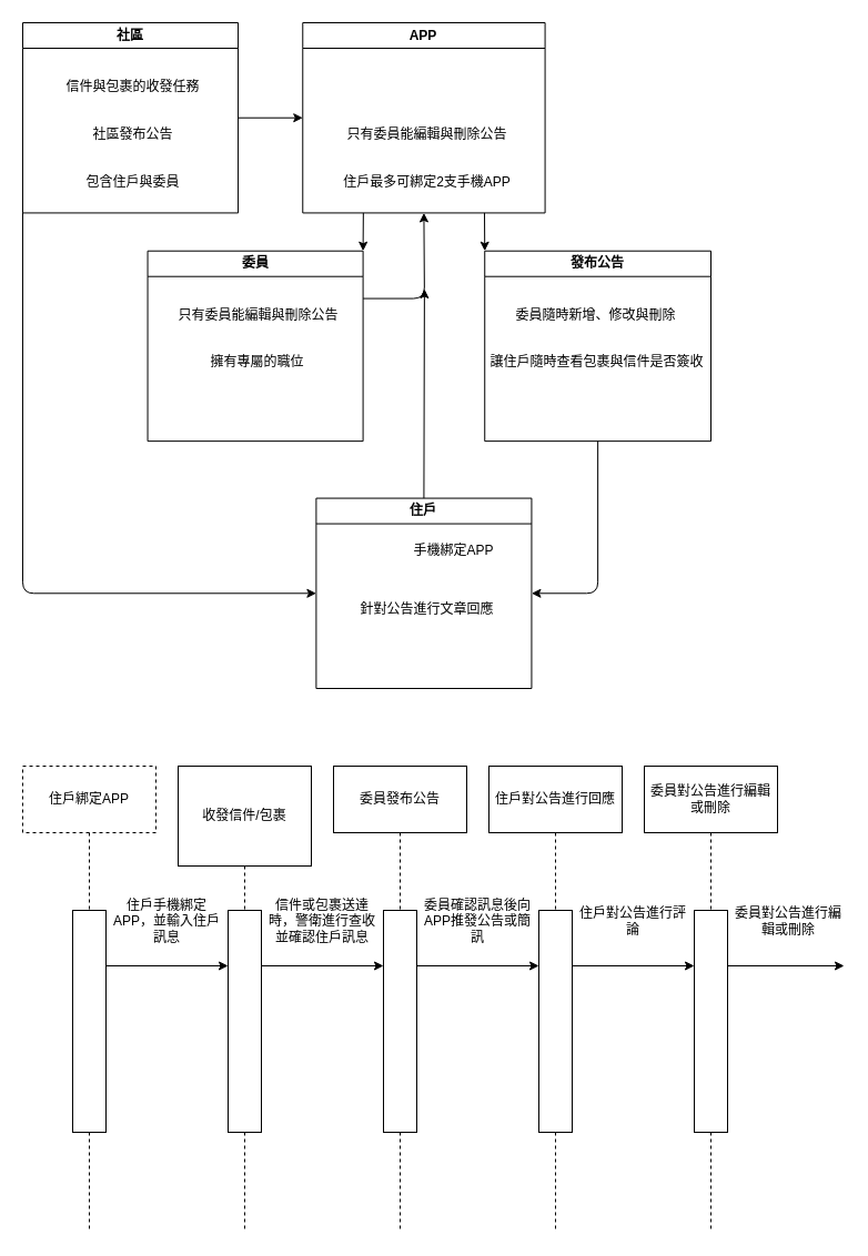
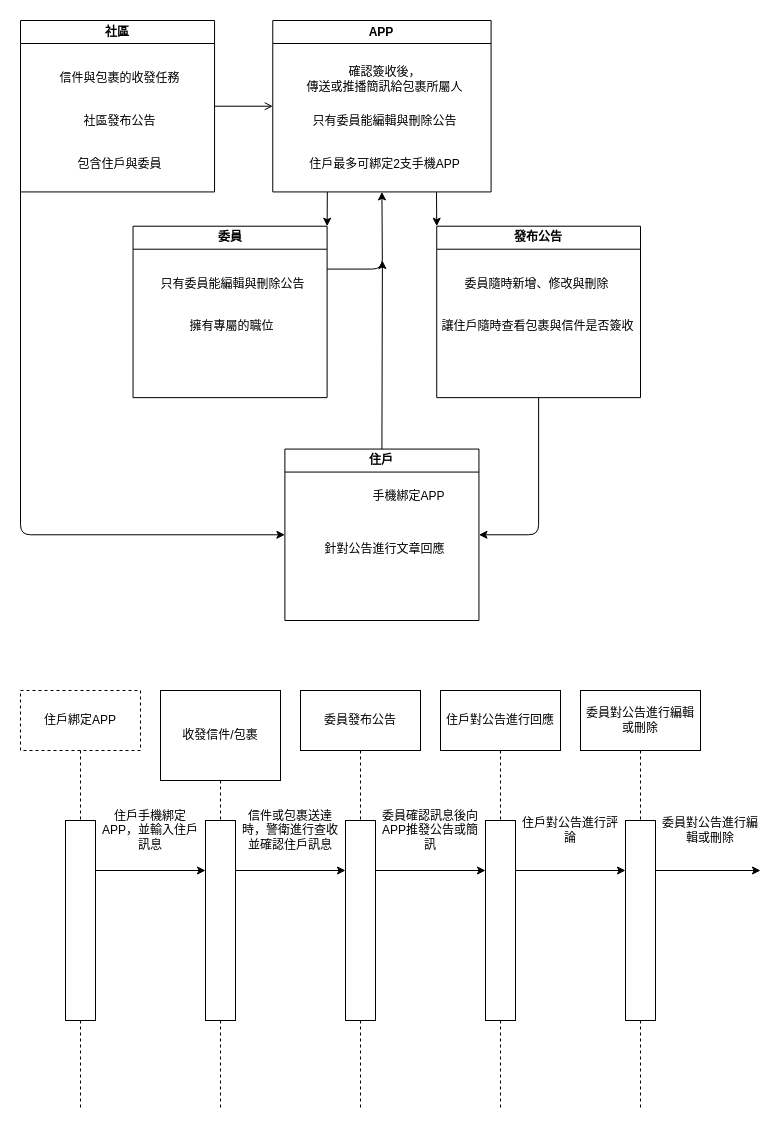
  <mxCell id="0" />
  <mxCell id="1" parent="0" />
  <mxCell id="2" value="" style="group" parent="1" vertex="1" connectable="0"><mxGeometry x="20" y="20" width="620" height="600" as="geometry" /></mxCell>
  <mxCell id="3" value="發布公告" style="swimlane;whiteSpace=wrap;html=1;fillColor=none;" parent="2" vertex="1"><mxGeometry x="416.244" y="205.714" width="203.756" height="171.429" as="geometry" /></mxCell>
  <mxCell id="4" value="委員隨時新增、修改與刪除" style="text;html=1;align=center;verticalAlign=middle;resizable=0;points=[];autosize=1;strokeColor=none;fillColor=none;" parent="3" vertex="1"><mxGeometry x="14.554" y="42.857" width="170" height="30" as="geometry" /></mxCell>
  <mxCell id="5" value="讓住戶隨時查看包裹與信件是否簽收" style="text;html=1;align=center;verticalAlign=middle;resizable=0;points=[];autosize=1;strokeColor=none;fillColor=none;" parent="3" vertex="1"><mxGeometry x="-9.703" y="85.714" width="220" height="30" as="geometry" /></mxCell>
  <mxCell id="6" value="社區" style="swimlane;whiteSpace=wrap;html=1;fillColor=none;" parent="2" vertex="1"><mxGeometry width="194.053" height="171.429" as="geometry" /></mxCell>
  <mxCell id="7" value="信件與包裹的收發任務" style="text;html=1;align=center;verticalAlign=middle;resizable=0;points=[];autosize=1;strokeColor=none;fillColor=none;" parent="6" vertex="1"><mxGeometry x="29.108" y="42.857" width="140" height="30" as="geometry" /></mxCell>
  <mxCell id="8" value="社區發布公告" style="text;html=1;align=center;verticalAlign=middle;resizable=0;points=[];autosize=1;strokeColor=none;fillColor=none;" parent="6" vertex="1"><mxGeometry x="48.513" y="85.714" width="100" height="30" as="geometry" /></mxCell>
  <mxCell id="9" value="包含住戶與委員" style="text;html=1;align=center;verticalAlign=middle;resizable=0;points=[];autosize=1;strokeColor=none;fillColor=none;" parent="6" vertex="1"><mxGeometry x="43.662" y="128.571" width="110" height="30" as="geometry" /></mxCell>
  <mxCell id="10" style="edgeStyle=none;html=1;exitX=0.5;exitY=0;exitDx=0;exitDy=0;" parent="2" source="11" edge="1"><mxGeometry relative="1" as="geometry"><mxPoint x="361.909" y="240" as="targetPoint" /></mxGeometry></mxCell>
  <mxCell id="11" value="住戶" style="swimlane;whiteSpace=wrap;html=1;fillColor=none;" parent="2" vertex="1"><mxGeometry x="264.397" y="428.571" width="194.053" height="171.429" as="geometry" /></mxCell>
  <mxCell id="12" value="針對公告進行文章回應" style="text;html=1;align=center;verticalAlign=middle;resizable=0;points=[];autosize=1;strokeColor=none;fillColor=none;" parent="11" vertex="1"><mxGeometry x="29.108" y="85.714" width="140" height="30" as="geometry" /></mxCell>
  <mxCell id="13" value="手機綁定APP" style="text;html=1;align=center;verticalAlign=middle;resizable=0;points=[];autosize=1;strokeColor=none;fillColor=none;" parent="11" vertex="1"><mxGeometry x="73.513" y="32.857" width="100" height="30" as="geometry" /></mxCell>
  <mxCell id="14" style="edgeStyle=none;html=1;exitX=0.5;exitY=1;exitDx=0;exitDy=0;entryX=1;entryY=0.5;entryDx=0;entryDy=0;" parent="2" source="3" target="11" edge="1"><mxGeometry relative="1" as="geometry"><Array as="points"><mxPoint x="518.122" y="514.286" /></Array></mxGeometry></mxCell>
  <mxCell id="15" style="edgeStyle=none;html=1;exitX=0;exitY=1;exitDx=0;exitDy=0;entryX=0;entryY=0.5;entryDx=0;entryDy=0;" parent="2" source="6" target="11" edge="1"><mxGeometry relative="1" as="geometry"><Array as="points"><mxPoint y="514.286" /></Array></mxGeometry></mxCell>
  <mxCell id="16" value="委員" style="swimlane;whiteSpace=wrap;html=1;fillColor=none;" parent="2" vertex="1"><mxGeometry x="112.551" y="205.714" width="194.053" height="171.429" as="geometry" /></mxCell>
  <mxCell id="17" value="只有委員能編輯與刪除公告" style="text;html=1;align=center;verticalAlign=middle;resizable=0;points=[];autosize=1;strokeColor=none;fillColor=none;" parent="16" vertex="1"><mxGeometry x="14.554" y="42.857" width="170" height="30" as="geometry" /></mxCell>
  <mxCell id="18" value="擁有專屬的職位" style="text;html=1;align=center;verticalAlign=middle;resizable=0;points=[];autosize=1;strokeColor=none;fillColor=none;" parent="16" vertex="1"><mxGeometry x="43.662" y="85.714" width="110" height="30" as="geometry" /></mxCell>
  <mxCell id="19" style="edgeStyle=none;html=1;exitX=0.25;exitY=1;exitDx=0;exitDy=0;entryX=1;entryY=0;entryDx=0;entryDy=0;" parent="2" source="21" target="16" edge="1"><mxGeometry relative="1" as="geometry" /></mxCell>
  <mxCell id="20" style="edgeStyle=none;html=1;exitX=0.75;exitY=1;exitDx=0;exitDy=0;entryX=0;entryY=0;entryDx=0;entryDy=0;" parent="2" source="21" target="3" edge="1"><mxGeometry relative="1" as="geometry" /></mxCell>
  <mxCell id="21" value="APP" style="swimlane;whiteSpace=wrap;html=1;fillColor=none;" parent="2" vertex="1"><mxGeometry x="252.269" width="218.31" height="171.429" as="geometry" /></mxCell>
+ <mxCell id="22" value="確認簽收後，&lt;br&gt;傳送或推播簡訊給包裹所屬人" style="text;html=1;align=center;verticalAlign=middle;resizable=0;points=[];autosize=1;strokeColor=none;fillColor=none;" parent="21" vertex="1"><mxGeometry x="21.831" y="38.571" width="180" height="40" as="geometry" /></mxCell>
  <mxCell id="23" value="只有委員能編輯與刪除公告" style="text;html=1;align=center;verticalAlign=middle;resizable=0;points=[];autosize=1;strokeColor=none;fillColor=none;" parent="21" vertex="1"><mxGeometry x="26.682" y="85.714" width="170" height="30" as="geometry" /></mxCell>
  <mxCell id="24" value="住戶最多可綁定2支手機APP" style="text;html=1;align=center;verticalAlign=middle;resizable=0;points=[];autosize=1;strokeColor=none;fillColor=none;" parent="21" vertex="1"><mxGeometry x="26.682" y="128.571" width="170" height="30" as="geometry" /></mxCell>
- <mxCell id="25" style="edgeStyle=none;html=1;exitX=1;exitY=0.5;exitDx=0;exitDy=0;entryX=0;entryY=0.5;entryDx=0;entryDy=0;" parent="2" source="6" target="21" edge="1"><mxGeometry relative="1" as="geometry" /></mxCell>
+ <mxCell id="25" style="edgeStyle=none;html=1;exitX=1;exitY=0.5;exitDx=0;exitDy=0;entryX=0;entryY=0.5;entryDx=0;entryDy=0;endArrow=open;" parent="2" source="6" target="21" edge="1"><mxGeometry relative="1" as="geometry" /></mxCell>
  <mxCell id="26" style="edgeStyle=none;html=1;exitX=1;exitY=0.25;exitDx=0;exitDy=0;entryX=0.5;entryY=1;entryDx=0;entryDy=0;" parent="2" source="16" target="21" edge="1"><mxGeometry relative="1" as="geometry"><Array as="points"><mxPoint x="361.909" y="248.571" /></Array></mxGeometry></mxCell>
  <mxCell id="27" style="edgeStyle=none;html=1;exitX=0.5;exitY=1;exitDx=0;exitDy=0;entryX=0.5;entryY=0;entryDx=0;entryDy=0;endArrow=none;endFill=0;dashed=1;" edge="1" parent="1" source="28" target="39"><mxGeometry relative="1" as="geometry" /></mxCell>
  <mxCell id="28" value="住戶綁定APP" style="rounded=0;whiteSpace=wrap;html=1;fillColor=none;dashed=1;" vertex="1" parent="1"><mxGeometry x="20" y="690" width="120" height="60" as="geometry" /></mxCell>
  <mxCell id="29" style="edgeStyle=none;html=1;exitX=0.5;exitY=1;exitDx=0;exitDy=0;entryX=0.5;entryY=0;entryDx=0;entryDy=0;dashed=1;endArrow=none;endFill=0;" edge="1" parent="1" source="30" target="42"><mxGeometry relative="1" as="geometry" /></mxCell>
  <mxCell id="30" value="收發信件/包裹" style="rounded=0;whiteSpace=wrap;html=1;fillColor=none;" vertex="1" parent="1"><mxGeometry x="160" y="690" width="120" height="90" as="geometry" /></mxCell>
  <mxCell id="31" style="edgeStyle=none;html=1;exitX=0.5;exitY=1;exitDx=0;exitDy=0;entryX=0.5;entryY=0;entryDx=0;entryDy=0;dashed=1;endArrow=none;endFill=0;" edge="1" parent="1" source="32" target="45"><mxGeometry relative="1" as="geometry" /></mxCell>
  <mxCell id="32" value="委員發布公告" style="rounded=0;whiteSpace=wrap;html=1;fillColor=none;" vertex="1" parent="1"><mxGeometry x="300" y="690" width="120" height="60" as="geometry" /></mxCell>
  <mxCell id="33" style="edgeStyle=none;html=1;exitX=0.5;exitY=1;exitDx=0;exitDy=0;entryX=0.5;entryY=0;entryDx=0;entryDy=0;dashed=1;endArrow=none;endFill=0;" edge="1" parent="1" source="34" target="48"><mxGeometry relative="1" as="geometry" /></mxCell>
  <mxCell id="34" value="住戶對公告進行回應" style="rounded=0;whiteSpace=wrap;html=1;fillColor=none;" vertex="1" parent="1"><mxGeometry x="440" y="690" width="120" height="60" as="geometry" /></mxCell>
  <mxCell id="35" style="edgeStyle=none;html=1;exitX=0.5;exitY=1;exitDx=0;exitDy=0;entryX=0.5;entryY=0;entryDx=0;entryDy=0;dashed=1;endArrow=none;endFill=0;" edge="1" parent="1" source="36" target="51"><mxGeometry relative="1" as="geometry" /></mxCell>
  <mxCell id="36" value="委員對公告進行編輯或刪除" style="rounded=0;whiteSpace=wrap;html=1;fillColor=none;" vertex="1" parent="1"><mxGeometry x="580" y="690" width="120" height="60" as="geometry" /></mxCell>
  <mxCell id="37" style="edgeStyle=none;html=1;exitX=0.5;exitY=1;exitDx=0;exitDy=0;dashed=1;endArrow=none;endFill=0;" edge="1" parent="1" source="39"><mxGeometry relative="1" as="geometry"><mxPoint x="80" y="1110" as="targetPoint" /></mxGeometry></mxCell>
  <mxCell id="38" style="edgeStyle=none;html=1;exitX=1;exitY=0.25;exitDx=0;exitDy=0;entryX=0;entryY=0.25;entryDx=0;entryDy=0;endArrow=classic;endFill=1;" edge="1" parent="1" source="39" target="42"><mxGeometry relative="1" as="geometry" /></mxCell>
  <mxCell id="39" value="" style="rounded=0;whiteSpace=wrap;html=1;fillColor=none;" vertex="1" parent="1"><mxGeometry x="65" y="820" width="30" height="200" as="geometry" /></mxCell>
  <mxCell id="40" style="edgeStyle=none;html=1;exitX=0.5;exitY=1;exitDx=0;exitDy=0;dashed=1;endArrow=none;endFill=0;" edge="1" parent="1" source="42"><mxGeometry relative="1" as="geometry"><mxPoint x="220" y="1110" as="targetPoint" /></mxGeometry></mxCell>
  <mxCell id="41" style="edgeStyle=none;html=1;exitX=1;exitY=0.25;exitDx=0;exitDy=0;entryX=0;entryY=0.25;entryDx=0;entryDy=0;endArrow=classic;endFill=1;" edge="1" parent="1" source="42" target="45"><mxGeometry relative="1" as="geometry" /></mxCell>
  <mxCell id="42" value="" style="rounded=0;whiteSpace=wrap;html=1;fillColor=none;" vertex="1" parent="1"><mxGeometry x="205" y="820" width="30" height="200" as="geometry" /></mxCell>
  <mxCell id="43" style="edgeStyle=none;html=1;exitX=0.5;exitY=1;exitDx=0;exitDy=0;dashed=1;endArrow=none;endFill=0;" edge="1" parent="1" source="45"><mxGeometry relative="1" as="geometry"><mxPoint x="360" y="1110" as="targetPoint" /></mxGeometry></mxCell>
  <mxCell id="44" style="edgeStyle=none;html=1;exitX=1;exitY=0.25;exitDx=0;exitDy=0;entryX=0;entryY=0.25;entryDx=0;entryDy=0;endArrow=classic;endFill=1;" edge="1" parent="1" source="45" target="48"><mxGeometry relative="1" as="geometry" /></mxCell>
  <mxCell id="45" value="" style="rounded=0;whiteSpace=wrap;html=1;fillColor=none;" vertex="1" parent="1"><mxGeometry x="345" y="820" width="30" height="200" as="geometry" /></mxCell>
  <mxCell id="46" style="edgeStyle=none;html=1;exitX=0.5;exitY=1;exitDx=0;exitDy=0;dashed=1;endArrow=none;endFill=0;" edge="1" parent="1" source="48"><mxGeometry relative="1" as="geometry"><mxPoint x="500" y="1110" as="targetPoint" /></mxGeometry></mxCell>
  <mxCell id="47" style="edgeStyle=none;html=1;exitX=1;exitY=0.25;exitDx=0;exitDy=0;entryX=0;entryY=0.25;entryDx=0;entryDy=0;endArrow=classic;endFill=1;" edge="1" parent="1" source="48" target="51"><mxGeometry relative="1" as="geometry" /></mxCell>
  <mxCell id="48" value="" style="rounded=0;whiteSpace=wrap;html=1;fillColor=none;" vertex="1" parent="1"><mxGeometry x="485" y="820" width="30" height="200" as="geometry" /></mxCell>
  <mxCell id="49" style="edgeStyle=none;html=1;exitX=0.5;exitY=1;exitDx=0;exitDy=0;dashed=1;endArrow=none;endFill=0;" edge="1" parent="1" source="51"><mxGeometry relative="1" as="geometry"><mxPoint x="640" y="1110" as="targetPoint" /></mxGeometry></mxCell>
  <mxCell id="50" style="edgeStyle=none;html=1;exitX=1;exitY=0.25;exitDx=0;exitDy=0;endArrow=classic;endFill=1;" edge="1" parent="1" source="51"><mxGeometry relative="1" as="geometry"><mxPoint x="760" y="870" as="targetPoint" /></mxGeometry></mxCell>
  <mxCell id="51" value="" style="rounded=0;whiteSpace=wrap;html=1;fillColor=none;" vertex="1" parent="1"><mxGeometry x="625" y="820" width="30" height="200" as="geometry" /></mxCell>
  <mxCell id="52" value="住戶手機綁定APP，並輸入住戶訊息" style="text;html=1;strokeColor=none;fillColor=none;align=center;verticalAlign=middle;whiteSpace=wrap;rounded=0;" vertex="1" parent="1"><mxGeometry x="100" y="800" width="100" height="60" as="geometry" /></mxCell>
  <mxCell id="53" value="信件或包裹送達時，警衛進行查收並確認住戶訊息" style="text;html=1;strokeColor=none;fillColor=none;align=center;verticalAlign=middle;whiteSpace=wrap;rounded=0;" vertex="1" parent="1"><mxGeometry x="240" y="800" width="100" height="60" as="geometry" /></mxCell>
  <mxCell id="54" value="委員確認訊息後向APP推發公告或簡訊" style="text;html=1;strokeColor=none;fillColor=none;align=center;verticalAlign=middle;whiteSpace=wrap;rounded=0;" vertex="1" parent="1"><mxGeometry x="380" y="800" width="100" height="60" as="geometry" /></mxCell>
  <mxCell id="55" value="住戶對公告進行評論" style="text;html=1;strokeColor=none;fillColor=none;align=center;verticalAlign=middle;whiteSpace=wrap;rounded=0;" vertex="1" parent="1"><mxGeometry x="520" y="800" width="100" height="60" as="geometry" /></mxCell>
  <mxCell id="56" value="委員對公告進行編輯或刪除" style="text;html=1;strokeColor=none;fillColor=none;align=center;verticalAlign=middle;whiteSpace=wrap;rounded=0;" vertex="1" parent="1"><mxGeometry x="660" y="800" width="100" height="60" as="geometry" /></mxCell>
